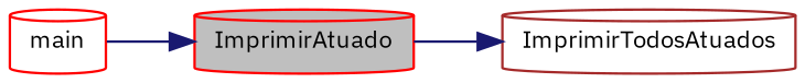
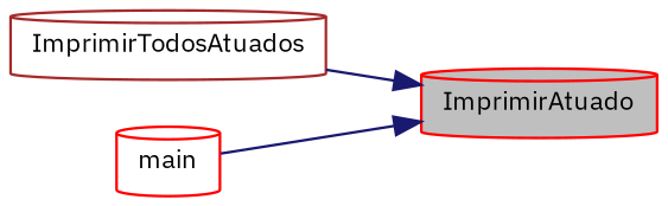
  digraph {
    fontname="IBM Plex Sans"
    rankdir=RL
    node [color=red fillcolor=white fontname="IBM Plex Sans" fontsize=10 shape=cylinder style=filled]
    edge [color=midnightblue dir=back fontname="IBM Plex Sans" fontsize=10 labelfontname=Helvetica labelfontsize=10 style=solid]
    n1 [fillcolor=grey75 fontcolor=black height=0.2 label=ImprimirAtuado width=0.4]
    n2 [color=brown height=0.2 label=ImprimirTodosAtuados width=0.4]
    n3 [height=0.2 label=main width=0.4]
-   n2 -> n1
+   n1 -> n2
    n1 -> n3
  }
